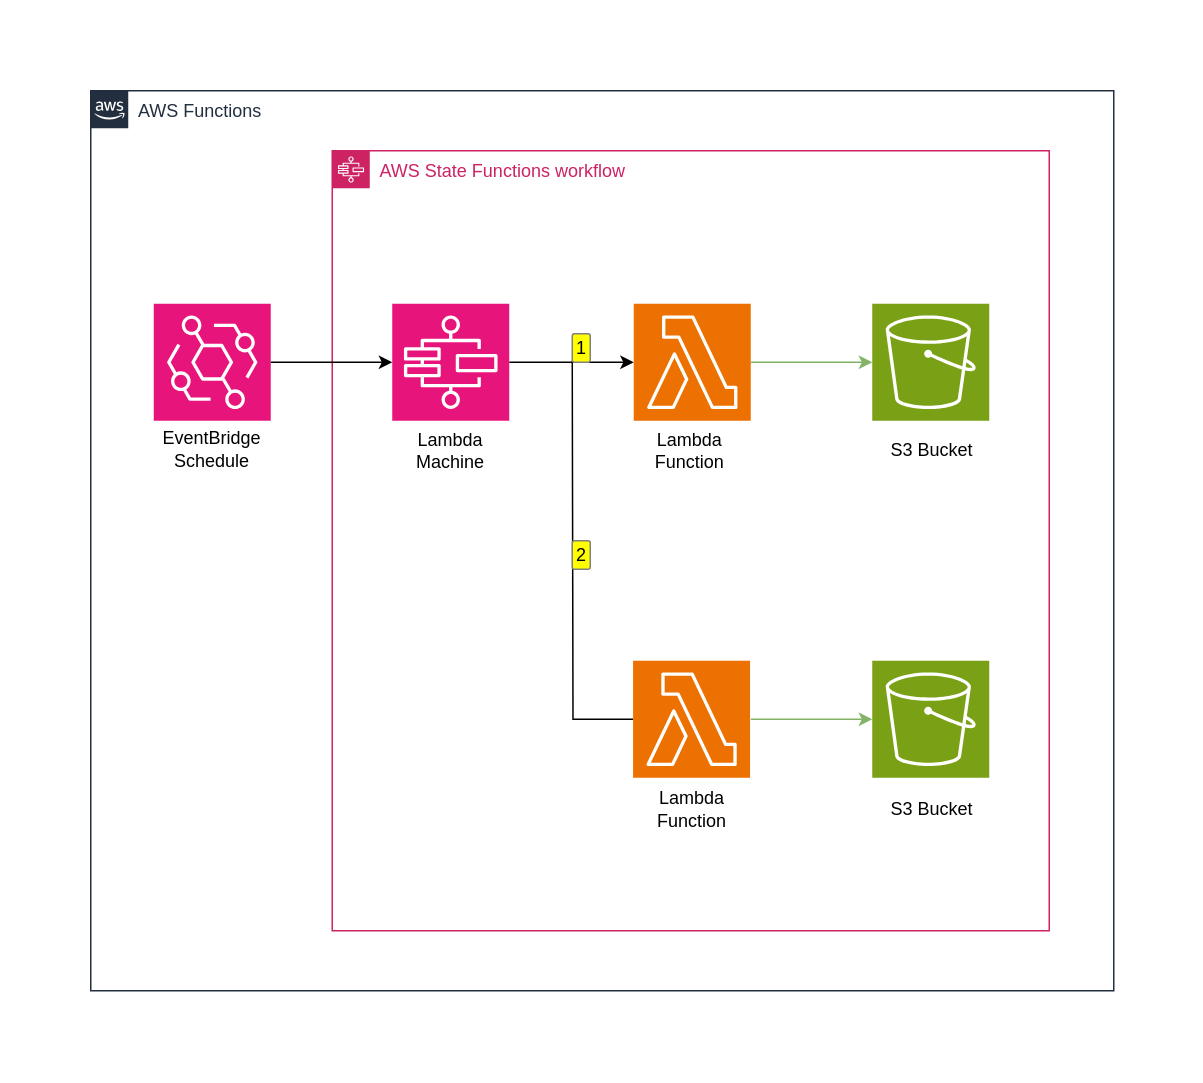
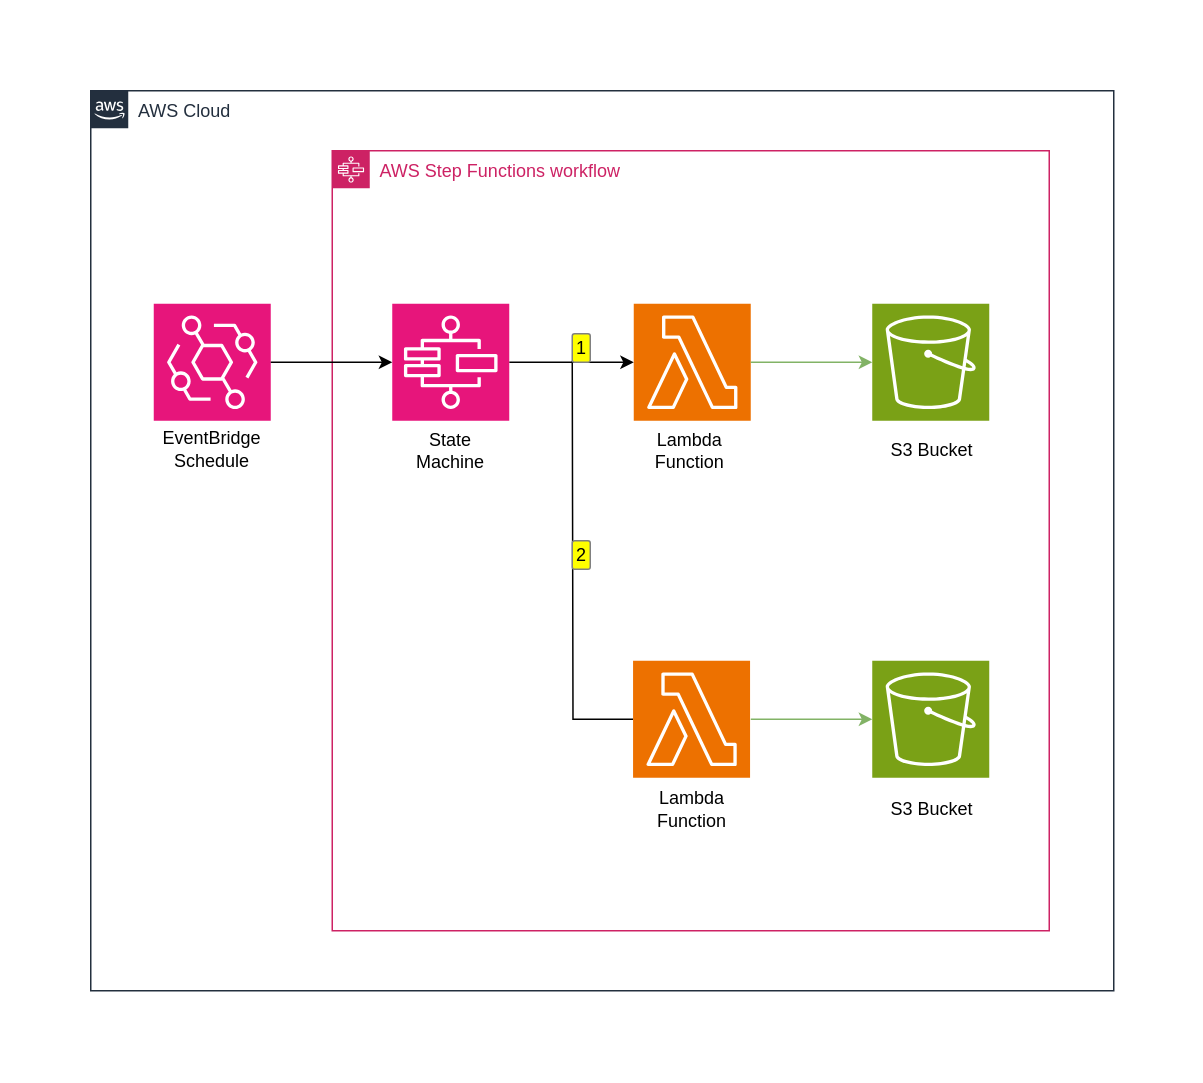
  <mxCell id="0" />
  <mxCell id="1" parent="0" />
  <mxCell id="2" value="" style="rounded=0;whiteSpace=wrap;html=1;dashed=1;fillColor=none;strokeColor=#FFFFFF;" vertex="1" parent="1"><mxGeometry width="760" height="680" as="geometry" x="20" y="20" /></mxCell>
- <mxCell id="3" value="AWS Functions" style="points=[[0,0],[0.25,0],[0.5,0],[0.75,0],[1,0],[1,0.25],[1,0.5],[1,0.75],[1,1],[0.75,1],[0.5,1],[0.25,1],[0,1],[0,0.75],[0,0.5],[0,0.25]];outlineConnect=0;gradientColor=none;html=1;whiteSpace=wrap;fontSize=12;fontStyle=0;container=1;pointerEvents=0;collapsible=0;recursiveResize=0;shape=mxgraph.aws4.group;grIcon=mxgraph.aws4.group_aws_cloud_alt;strokeColor=#232F3E;fillColor=none;verticalAlign=top;align=left;spacingLeft=30;fontColor=#232F3E;dashed=0;" vertex="1" parent="1"><mxGeometry x="60" y="60" width="682" height="600" as="geometry" /></mxCell>
+ <mxCell id="3" value="AWS Cloud" style="points=[[0,0],[0.25,0],[0.5,0],[0.75,0],[1,0],[1,0.25],[1,0.5],[1,0.75],[1,1],[0.75,1],[0.5,1],[0.25,1],[0,1],[0,0.75],[0,0.5],[0,0.25]];outlineConnect=0;gradientColor=none;html=1;whiteSpace=wrap;fontSize=12;fontStyle=0;container=1;pointerEvents=0;collapsible=0;recursiveResize=0;shape=mxgraph.aws4.group;grIcon=mxgraph.aws4.group_aws_cloud_alt;strokeColor=#232F3E;fillColor=none;verticalAlign=top;align=left;spacingLeft=30;fontColor=#232F3E;dashed=0;" vertex="1" parent="1"><mxGeometry x="60" y="60" width="682" height="600" as="geometry" /></mxCell>
  <mxCell id="4" value="S3 Bucket" style="text;html=1;strokeColor=none;fillColor=none;align=center;verticalAlign=middle;whiteSpace=wrap;rounded=0;" vertex="1" parent="3"><mxGeometry x="522" y="220" width="78" height="40" as="geometry" /></mxCell>
  <mxCell id="5" value="EventBridge&lt;br&gt;Schedule" style="text;html=1;strokeColor=none;fillColor=none;align=center;verticalAlign=middle;whiteSpace=wrap;rounded=0;" vertex="1" parent="3"><mxGeometry x="42" y="158" width="78" height="40" as="geometry" /></mxCell>
- <mxCell id="6" value="AWS State Functions workflow" style="points=[[0,0],[0.25,0],[0.5,0],[0.75,0],[1,0],[1,0.25],[1,0.5],[1,0.75],[1,1],[0.75,1],[0.5,1],[0.25,1],[0,1],[0,0.75],[0,0.5],[0,0.25]];outlineConnect=0;gradientColor=none;html=1;whiteSpace=wrap;fontSize=12;fontStyle=0;container=1;pointerEvents=0;collapsible=0;recursiveResize=0;shape=mxgraph.aws4.group;grIcon=mxgraph.aws4.group_aws_step_functions_workflow;strokeColor=#CD2264;fillColor=none;verticalAlign=top;align=left;spacingLeft=30;fontColor=#CD2264;dashed=0;" vertex="1" parent="3"><mxGeometry x="161" y="40" width="478" height="520" as="geometry" /></mxCell>
+ <mxCell id="6" value="AWS Step Functions workflow" style="points=[[0,0],[0.25,0],[0.5,0],[0.75,0],[1,0],[1,0.25],[1,0.5],[1,0.75],[1,1],[0.75,1],[0.5,1],[0.25,1],[0,1],[0,0.75],[0,0.5],[0,0.25]];outlineConnect=0;gradientColor=none;html=1;whiteSpace=wrap;fontSize=12;fontStyle=0;container=1;pointerEvents=0;collapsible=0;recursiveResize=0;shape=mxgraph.aws4.group;grIcon=mxgraph.aws4.group_aws_step_functions_workflow;strokeColor=#CD2264;fillColor=none;verticalAlign=top;align=left;spacingLeft=30;fontColor=#CD2264;dashed=0;" vertex="1" parent="3"><mxGeometry x="161" y="40" width="478" height="520" as="geometry" /></mxCell>
  <mxCell id="7" value="" style="sketch=0;points=[[0,0,0],[0.25,0,0],[0.5,0,0],[0.75,0,0],[1,0,0],[0,1,0],[0.25,1,0],[0.5,1,0],[0.75,1,0],[1,1,0],[0,0.25,0],[0,0.5,0],[0,0.75,0],[1,0.25,0],[1,0.5,0],[1,0.75,0]];outlineConnect=0;fontColor=#232F3E;fillColor=#ED7100;strokeColor=#ffffff;dashed=0;verticalLabelPosition=bottom;verticalAlign=top;align=center;html=1;fontSize=12;fontStyle=0;aspect=fixed;shape=mxgraph.aws4.resourceIcon;resIcon=mxgraph.aws4.lambda;" vertex="1" parent="6"><mxGeometry x="201" y="102" width="78" height="78" as="geometry" /></mxCell>
  <mxCell id="8" value="" style="sketch=0;points=[[0,0,0],[0.25,0,0],[0.5,0,0],[0.75,0,0],[1,0,0],[0,1,0],[0.25,1,0],[0.5,1,0],[0.75,1,0],[1,1,0],[0,0.25,0],[0,0.5,0],[0,0.75,0],[1,0.25,0],[1,0.5,0],[1,0.75,0]];outlineConnect=0;fontColor=#232F3E;fillColor=#7AA116;strokeColor=#ffffff;dashed=0;verticalLabelPosition=bottom;verticalAlign=top;align=center;html=1;fontSize=12;fontStyle=0;aspect=fixed;shape=mxgraph.aws4.resourceIcon;resIcon=mxgraph.aws4.s3;" vertex="1" parent="6"><mxGeometry x="360" y="340" width="78" height="78" as="geometry" /></mxCell>
  <mxCell id="9" value="Lambda Function" style="text;html=1;strokeColor=none;fillColor=none;align=center;verticalAlign=middle;whiteSpace=wrap;rounded=0;" vertex="1" parent="6"><mxGeometry x="200.46" y="180" width="77.08" height="40" as="geometry" /></mxCell>
  <mxCell id="10" style="edgeStyle=orthogonalEdgeStyle;rounded=0;orthogonalLoop=1;jettySize=auto;html=1;exitX=0;exitY=0.5;exitDx=0;exitDy=0;exitPerimeter=0;endArrow=none;endFill=0;enumerate=1;enumerateValue=2;" edge="1" parent="6" source="11"><mxGeometry relative="1" as="geometry"><mxPoint x="160" y="140" as="targetPoint" /></mxGeometry></mxCell>
  <mxCell id="11" value="" style="sketch=0;points=[[0,0,0],[0.25,0,0],[0.5,0,0],[0.75,0,0],[1,0,0],[0,1,0],[0.25,1,0],[0.5,1,0],[0.75,1,0],[1,1,0],[0,0.25,0],[0,0.5,0],[0,0.75,0],[1,0.25,0],[1,0.5,0],[1,0.75,0]];outlineConnect=0;fontColor=#232F3E;fillColor=#ED7100;strokeColor=#ffffff;dashed=0;verticalLabelPosition=bottom;verticalAlign=top;align=center;html=1;fontSize=12;fontStyle=0;aspect=fixed;shape=mxgraph.aws4.resourceIcon;resIcon=mxgraph.aws4.lambda;" vertex="1" parent="6"><mxGeometry x="200.54" y="340" width="78" height="78" as="geometry" /></mxCell>
  <mxCell id="12" value="" style="edgeStyle=orthogonalEdgeStyle;rounded=0;orthogonalLoop=1;jettySize=auto;html=1;enumerate=1;enumerateValue=1;" edge="1" parent="6" source="13" target="7"><mxGeometry relative="1" as="geometry" /></mxCell>
  <mxCell id="13" value="" style="sketch=0;points=[[0,0,0],[0.25,0,0],[0.5,0,0],[0.75,0,0],[1,0,0],[0,1,0],[0.25,1,0],[0.5,1,0],[0.75,1,0],[1,1,0],[0,0.25,0],[0,0.5,0],[0,0.75,0],[1,0.25,0],[1,0.5,0],[1,0.75,0]];outlineConnect=0;fontColor=#232F3E;fillColor=#E7157B;strokeColor=#ffffff;dashed=0;verticalLabelPosition=bottom;verticalAlign=top;align=center;html=1;fontSize=12;fontStyle=0;aspect=fixed;shape=mxgraph.aws4.resourceIcon;resIcon=mxgraph.aws4.step_functions;" vertex="1" parent="6"><mxGeometry x="40" y="102" width="78" height="78" as="geometry" /></mxCell>
  <mxCell id="14" style="edgeStyle=orthogonalEdgeStyle;rounded=0;orthogonalLoop=1;jettySize=auto;html=1;entryX=0;entryY=0.5;entryDx=0;entryDy=0;entryPerimeter=0;fillColor=#d5e8d4;strokeColor=#82b366;enumerate=0;" edge="1" parent="6" target="8"><mxGeometry relative="1" as="geometry"><mxPoint x="279" y="379" as="sourcePoint" /><Array as="points"><mxPoint x="279" y="379" /></Array></mxGeometry></mxCell>
- <mxCell id="15" value="Lambda&lt;br&gt;Machine" style="text;html=1;strokeColor=none;fillColor=none;align=center;verticalAlign=middle;whiteSpace=wrap;rounded=0;" vertex="1" parent="6"><mxGeometry x="40" y="180" width="78" height="40" as="geometry" /></mxCell>
+ <mxCell id="15" value="State&lt;br&gt;Machine" style="text;html=1;strokeColor=none;fillColor=none;align=center;verticalAlign=middle;whiteSpace=wrap;rounded=0;" vertex="1" parent="6"><mxGeometry x="40" y="180" width="78" height="40" as="geometry" /></mxCell>
  <mxCell id="16" value="" style="sketch=0;points=[[0,0,0],[0.25,0,0],[0.5,0,0],[0.75,0,0],[1,0,0],[0,1,0],[0.25,1,0],[0.5,1,0],[0.75,1,0],[1,1,0],[0,0.25,0],[0,0.5,0],[0,0.75,0],[1,0.25,0],[1,0.5,0],[1,0.75,0]];outlineConnect=0;fontColor=#232F3E;fillColor=#7AA116;strokeColor=#ffffff;dashed=0;verticalLabelPosition=bottom;verticalAlign=top;align=center;html=1;fontSize=12;fontStyle=0;aspect=fixed;shape=mxgraph.aws4.resourceIcon;resIcon=mxgraph.aws4.s3;" vertex="1" parent="6"><mxGeometry x="360" y="102" width="78" height="78" as="geometry" /></mxCell>
  <mxCell id="17" style="edgeStyle=orthogonalEdgeStyle;rounded=0;orthogonalLoop=1;jettySize=auto;html=1;fillColor=#d5e8d4;strokeColor=#82b366;enumerate=0;" edge="1" parent="6" target="16"><mxGeometry relative="1" as="geometry"><mxPoint x="279" y="141" as="sourcePoint" /><Array as="points"><mxPoint x="279" y="141" /></Array></mxGeometry></mxCell>
  <mxCell id="18" value="" style="sketch=0;points=[[0,0,0],[0.25,0,0],[0.5,0,0],[0.75,0,0],[1,0,0],[0,1,0],[0.25,1,0],[0.5,1,0],[0.75,1,0],[1,1,0],[0,0.25,0],[0,0.5,0],[0,0.75,0],[1,0.25,0],[1,0.5,0],[1,0.75,0]];outlineConnect=0;fontColor=#232F3E;fillColor=#E7157B;strokeColor=#ffffff;dashed=0;verticalLabelPosition=bottom;verticalAlign=top;align=center;html=1;fontSize=12;fontStyle=0;aspect=fixed;shape=mxgraph.aws4.resourceIcon;resIcon=mxgraph.aws4.eventbridge;" vertex="1" parent="3"><mxGeometry x="42" y="142" width="78" height="78" as="geometry" /></mxCell>
  <mxCell id="19" value="" style="edgeStyle=orthogonalEdgeStyle;rounded=0;orthogonalLoop=1;jettySize=auto;html=1;enumerate=0;enumerateValue=1;" edge="1" parent="3" source="18" target="13"><mxGeometry relative="1" as="geometry" /></mxCell>
  <mxCell id="20" value="S3 Bucket" style="text;html=1;strokeColor=none;fillColor=none;align=center;verticalAlign=middle;whiteSpace=wrap;rounded=0;" vertex="1" parent="1"><mxGeometry x="582" y="519" width="78" height="40" as="geometry" /></mxCell>
  <mxCell id="21" value="Lambda Function" style="text;html=1;strokeColor=none;fillColor=none;align=center;verticalAlign=middle;whiteSpace=wrap;rounded=0;" vertex="1" parent="1"><mxGeometry x="422" y="519" width="78" height="40" as="geometry" /></mxCell>
  <mxCell id="22" value="EventBridge&lt;br&gt;Schedule" style="text;html=1;strokeColor=none;fillColor=none;align=center;verticalAlign=middle;whiteSpace=wrap;rounded=0;" vertex="1" parent="1"><mxGeometry x="102" y="279" width="78" height="40" as="geometry" /></mxCell>
